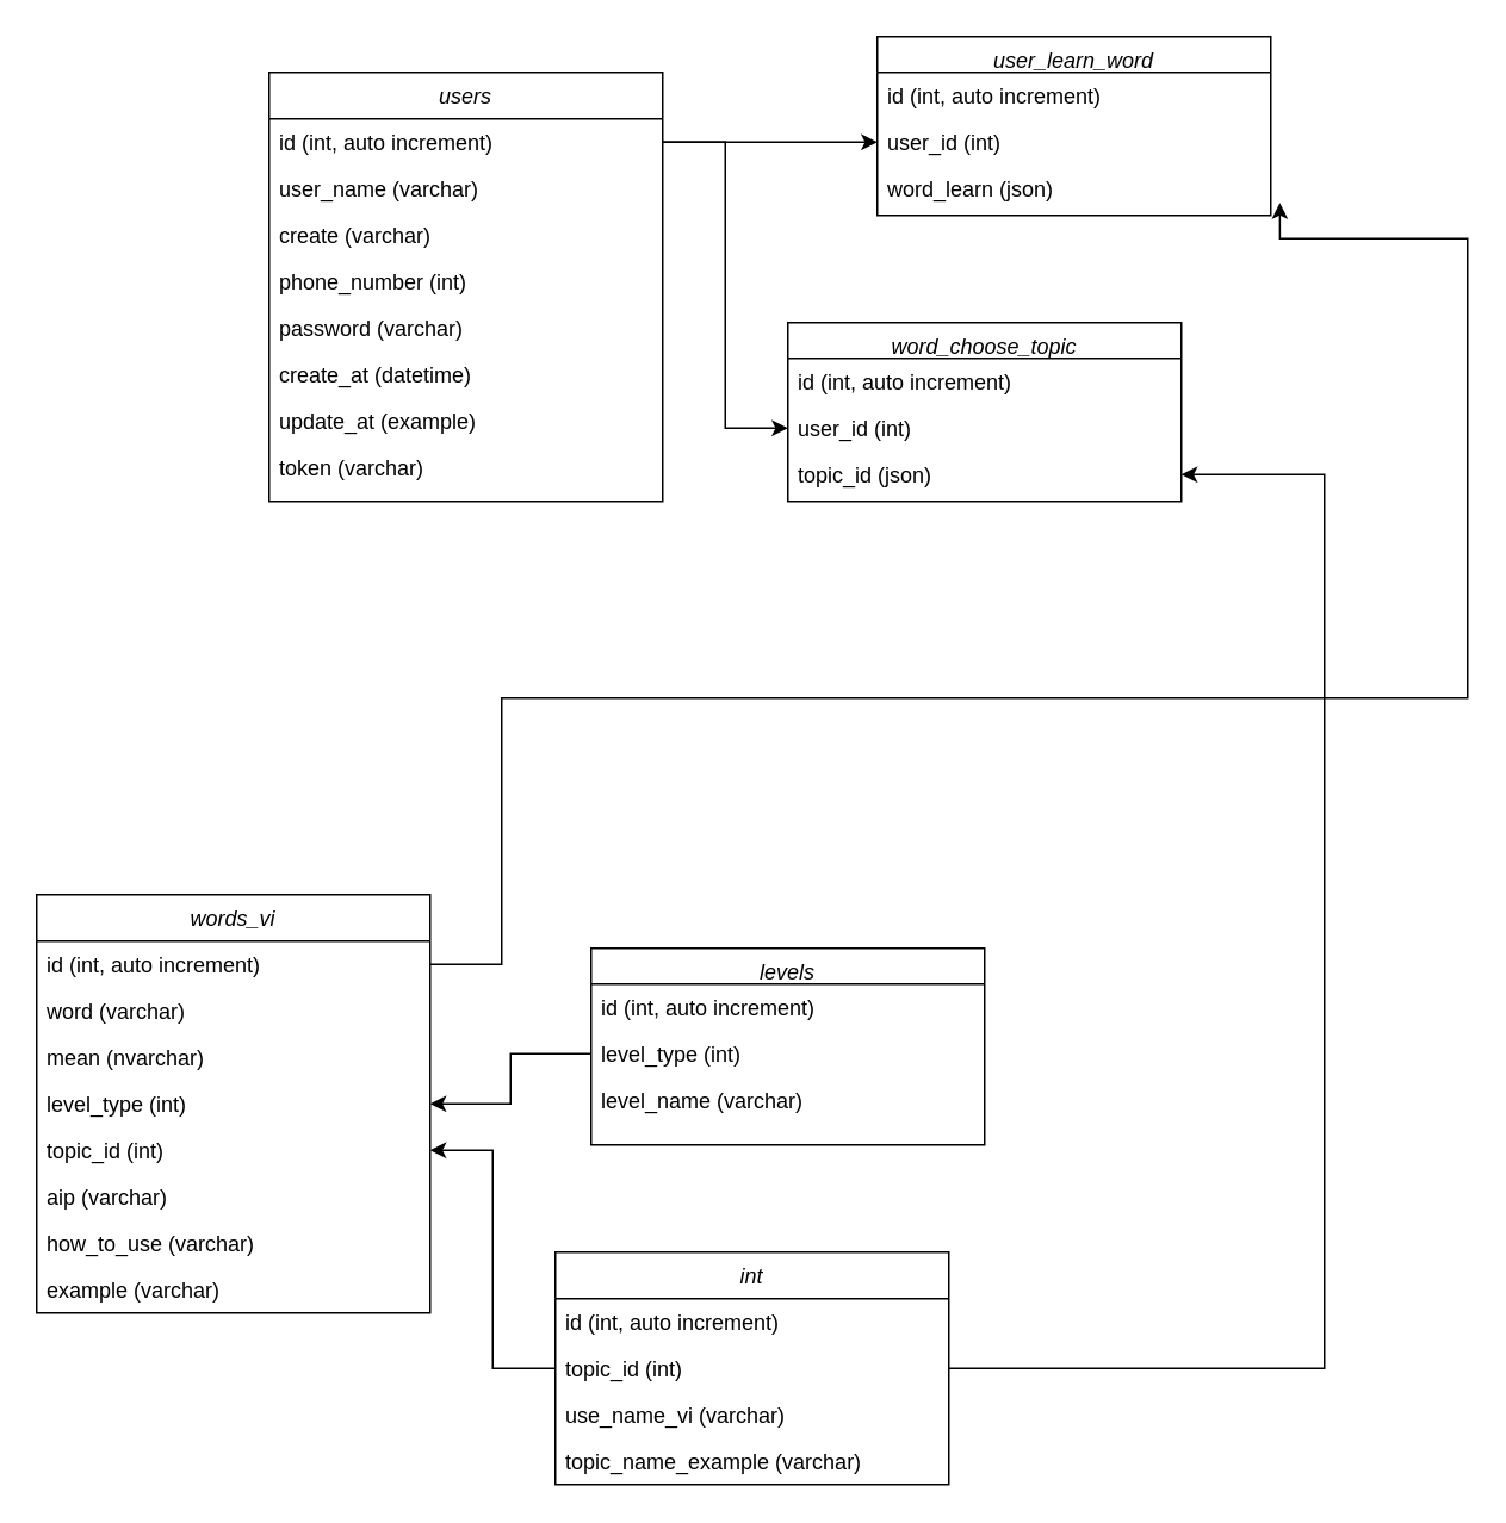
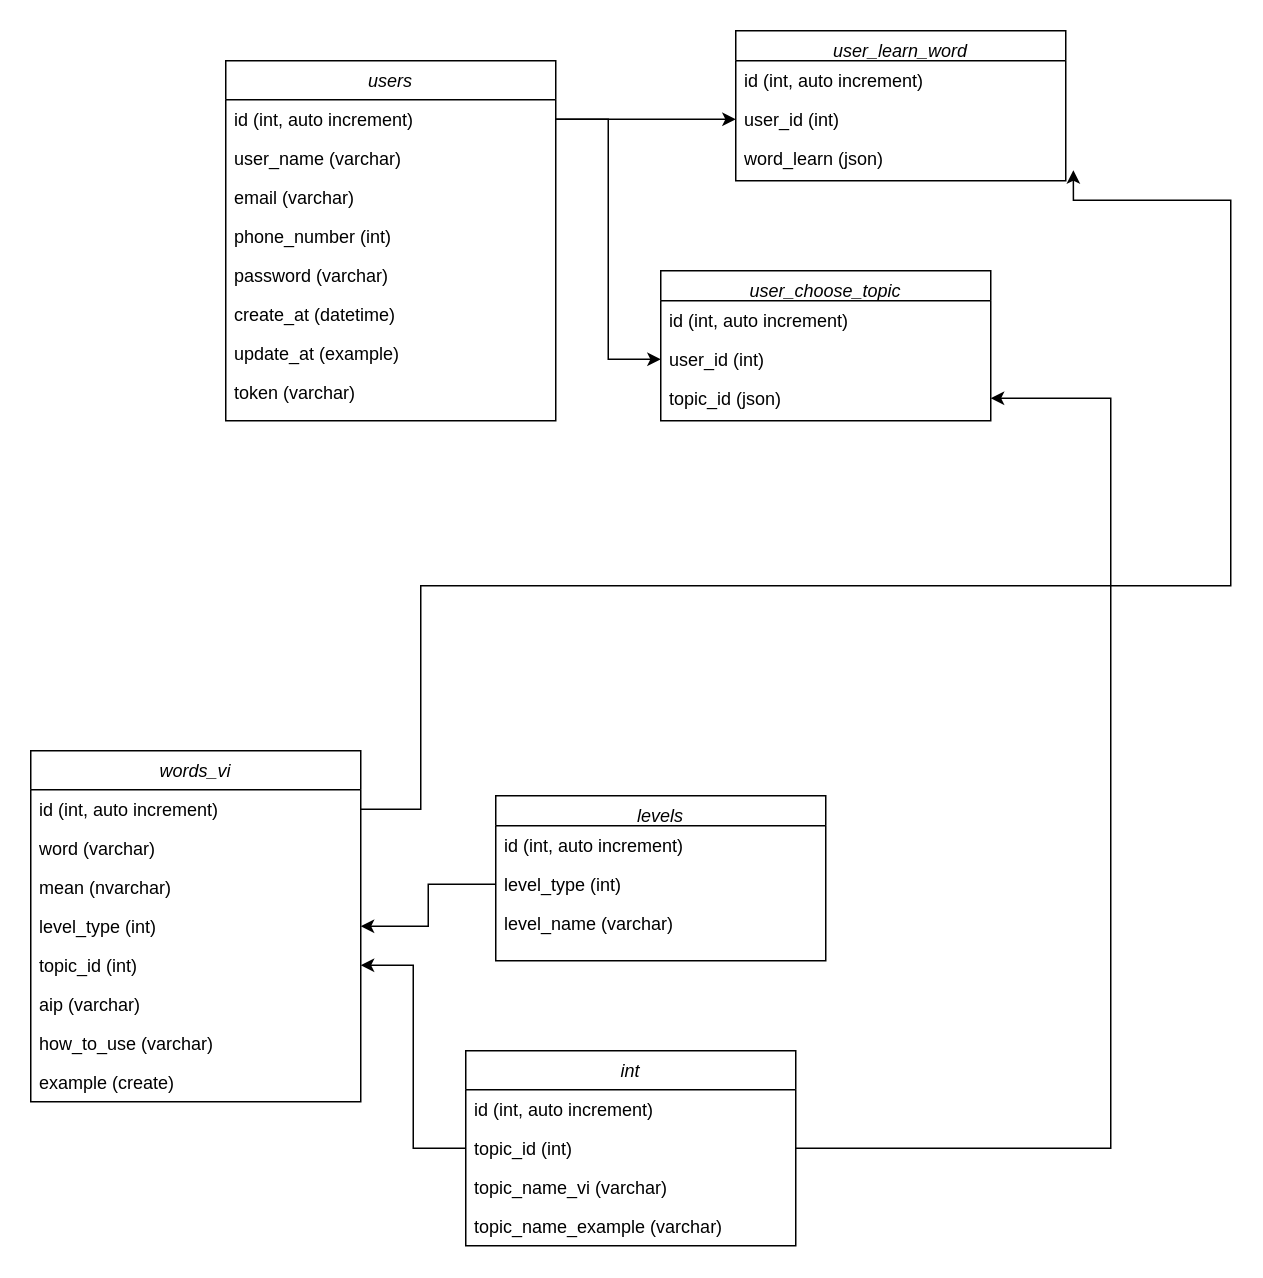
  <mxCell id="0" />
  <mxCell id="1" parent="0" />
  <mxCell id="2" value="users" style="swimlane;fontStyle=2;align=center;verticalAlign=top;childLayout=stackLayout;horizontal=1;startSize=26;horizontalStack=0;resizeParent=1;resizeLast=0;collapsible=1;marginBottom=0;rounded=0;shadow=0;strokeWidth=1;" parent="1" vertex="1"><mxGeometry x="150" y="40" width="220" height="240" as="geometry"><mxRectangle x="230" y="140" width="160" height="26" as="alternateBounds" /></mxGeometry></mxCell>
  <mxCell id="3" value="id (int, auto increment)" style="text;align=left;verticalAlign=top;spacingLeft=4;spacingRight=4;overflow=hidden;rotatable=0;points=[[0,0.5],[1,0.5]];portConstraint=eastwest;" parent="2" vertex="1"><mxGeometry y="26" width="220" height="26" as="geometry" /></mxCell>
  <mxCell id="4" value="user_name (varchar)" style="text;align=left;verticalAlign=top;spacingLeft=4;spacingRight=4;overflow=hidden;rotatable=0;points=[[0,0.5],[1,0.5]];portConstraint=eastwest;rounded=0;shadow=0;html=0;" parent="2" vertex="1"><mxGeometry y="52" width="220" height="26" as="geometry" /></mxCell>
- <mxCell id="5" value="create (varchar)" style="text;align=left;verticalAlign=top;spacingLeft=4;spacingRight=4;overflow=hidden;rotatable=0;points=[[0,0.5],[1,0.5]];portConstraint=eastwest;rounded=0;shadow=0;html=0;" vertex="1" parent="2"><mxGeometry y="78" width="220" height="26" as="geometry" /></mxCell>
+ <mxCell id="5" value="email (varchar)" style="text;align=left;verticalAlign=top;spacingLeft=4;spacingRight=4;overflow=hidden;rotatable=0;points=[[0,0.5],[1,0.5]];portConstraint=eastwest;rounded=0;shadow=0;html=0;" vertex="1" parent="2"><mxGeometry y="78" width="220" height="26" as="geometry" /></mxCell>
  <mxCell id="6" value="phone_number (int)" style="text;align=left;verticalAlign=top;spacingLeft=4;spacingRight=4;overflow=hidden;rotatable=0;points=[[0,0.5],[1,0.5]];portConstraint=eastwest;rounded=0;shadow=0;html=0;" vertex="1" parent="2"><mxGeometry y="104" width="220" height="26" as="geometry" /></mxCell>
  <mxCell id="7" value="password (varchar)" style="text;align=left;verticalAlign=top;spacingLeft=4;spacingRight=4;overflow=hidden;rotatable=0;points=[[0,0.5],[1,0.5]];portConstraint=eastwest;rounded=0;shadow=0;html=0;" vertex="1" parent="2"><mxGeometry y="130" width="220" height="26" as="geometry" /></mxCell>
  <mxCell id="8" value="create_at (datetime)" style="text;align=left;verticalAlign=top;spacingLeft=4;spacingRight=4;overflow=hidden;rotatable=0;points=[[0,0.5],[1,0.5]];portConstraint=eastwest;rounded=0;shadow=0;html=0;" vertex="1" parent="2"><mxGeometry y="156" width="220" height="26" as="geometry" /></mxCell>
  <mxCell id="9" value="update_at (example)" style="text;align=left;verticalAlign=top;spacingLeft=4;spacingRight=4;overflow=hidden;rotatable=0;points=[[0,0.5],[1,0.5]];portConstraint=eastwest;rounded=0;shadow=0;html=0;" vertex="1" parent="2"><mxGeometry y="182" width="220" height="26" as="geometry" /></mxCell>
  <mxCell id="10" value="token (varchar)" style="text;align=left;verticalAlign=top;spacingLeft=4;spacingRight=4;overflow=hidden;rotatable=0;points=[[0,0.5],[1,0.5]];portConstraint=eastwest;rounded=0;shadow=0;html=0;" vertex="1" parent="2"><mxGeometry y="208" width="220" height="26" as="geometry" /></mxCell>
  <mxCell id="11" value="words_vi" style="swimlane;fontStyle=2;align=center;verticalAlign=top;childLayout=stackLayout;horizontal=1;startSize=26;horizontalStack=0;resizeParent=1;resizeLast=0;collapsible=1;marginBottom=0;rounded=0;shadow=0;strokeWidth=1;" vertex="1" parent="1"><mxGeometry x="20" y="500" width="220" height="234" as="geometry"><mxRectangle x="230" y="140" width="160" height="26" as="alternateBounds" /></mxGeometry></mxCell>
  <mxCell id="12" value="id (int, auto increment)" style="text;align=left;verticalAlign=top;spacingLeft=4;spacingRight=4;overflow=hidden;rotatable=0;points=[[0,0.5],[1,0.5]];portConstraint=eastwest;" vertex="1" parent="11"><mxGeometry y="26" width="220" height="26" as="geometry" /></mxCell>
  <mxCell id="13" value="word (varchar)" style="text;align=left;verticalAlign=top;spacingLeft=4;spacingRight=4;overflow=hidden;rotatable=0;points=[[0,0.5],[1,0.5]];portConstraint=eastwest;rounded=0;shadow=0;html=0;" vertex="1" parent="11"><mxGeometry y="52" width="220" height="26" as="geometry" /></mxCell>
  <mxCell id="14" value="mean (nvarchar)" style="text;align=left;verticalAlign=top;spacingLeft=4;spacingRight=4;overflow=hidden;rotatable=0;points=[[0,0.5],[1,0.5]];portConstraint=eastwest;rounded=0;shadow=0;html=0;" vertex="1" parent="11"><mxGeometry y="78" width="220" height="26" as="geometry" /></mxCell>
  <mxCell id="15" value="level_type (int)" style="text;align=left;verticalAlign=top;spacingLeft=4;spacingRight=4;overflow=hidden;rotatable=0;points=[[0,0.5],[1,0.5]];portConstraint=eastwest;rounded=0;shadow=0;html=0;" vertex="1" parent="11"><mxGeometry y="104" width="220" height="26" as="geometry" /></mxCell>
  <mxCell id="16" value="topic_id (int)" style="text;align=left;verticalAlign=top;spacingLeft=4;spacingRight=4;overflow=hidden;rotatable=0;points=[[0,0.5],[1,0.5]];portConstraint=eastwest;rounded=0;shadow=0;html=0;" vertex="1" parent="11"><mxGeometry y="130" width="220" height="26" as="geometry" /></mxCell>
  <mxCell id="17" value="aip (varchar)" style="text;align=left;verticalAlign=top;spacingLeft=4;spacingRight=4;overflow=hidden;rotatable=0;points=[[0,0.5],[1,0.5]];portConstraint=eastwest;rounded=0;shadow=0;html=0;" vertex="1" parent="11"><mxGeometry y="156" width="220" height="26" as="geometry" /></mxCell>
  <mxCell id="18" value="how_to_use (varchar)" style="text;align=left;verticalAlign=top;spacingLeft=4;spacingRight=4;overflow=hidden;rotatable=0;points=[[0,0.5],[1,0.5]];portConstraint=eastwest;rounded=0;shadow=0;html=0;" vertex="1" parent="11"><mxGeometry y="182" width="220" height="26" as="geometry" /></mxCell>
- <mxCell id="19" value="example (varchar)" style="text;align=left;verticalAlign=top;spacingLeft=4;spacingRight=4;overflow=hidden;rotatable=0;points=[[0,0.5],[1,0.5]];portConstraint=eastwest;rounded=0;shadow=0;html=0;" vertex="1" parent="11"><mxGeometry y="208" width="220" height="26" as="geometry" /></mxCell>
+ <mxCell id="19" value="example (create)" style="text;align=left;verticalAlign=top;spacingLeft=4;spacingRight=4;overflow=hidden;rotatable=0;points=[[0,0.5],[1,0.5]];portConstraint=eastwest;rounded=0;shadow=0;html=0;" vertex="1" parent="11"><mxGeometry y="208" width="220" height="26" as="geometry" /></mxCell>
  <mxCell id="20" value="levels" style="swimlane;fontStyle=2;align=center;verticalAlign=top;childLayout=stackLayout;horizontal=1;startSize=20;horizontalStack=0;resizeParent=1;resizeLast=0;collapsible=1;marginBottom=0;rounded=0;shadow=0;strokeWidth=1;" vertex="1" parent="1"><mxGeometry x="330" y="530" width="220" height="110" as="geometry"><mxRectangle x="360" y="530" width="160" height="26" as="alternateBounds" /></mxGeometry></mxCell>
  <mxCell id="21" value="id (int, auto increment)" style="text;align=left;verticalAlign=top;spacingLeft=4;spacingRight=4;overflow=hidden;rotatable=0;points=[[0,0.5],[1,0.5]];portConstraint=eastwest;" vertex="1" parent="20"><mxGeometry y="20" width="220" height="26" as="geometry" /></mxCell>
  <mxCell id="22" value="level_type (int)" style="text;align=left;verticalAlign=top;spacingLeft=4;spacingRight=4;overflow=hidden;rotatable=0;points=[[0,0.5],[1,0.5]];portConstraint=eastwest;rounded=0;shadow=0;html=0;" vertex="1" parent="20"><mxGeometry y="46" width="220" height="26" as="geometry" /></mxCell>
  <mxCell id="23" value="level_name (varchar)" style="text;align=left;verticalAlign=top;spacingLeft=4;spacingRight=4;overflow=hidden;rotatable=0;points=[[0,0.5],[1,0.5]];portConstraint=eastwest;rounded=0;shadow=0;html=0;" vertex="1" parent="20"><mxGeometry y="72" width="220" height="26" as="geometry" /></mxCell>
  <mxCell id="24" value="int" style="swimlane;fontStyle=2;align=center;verticalAlign=top;childLayout=stackLayout;horizontal=1;startSize=26;horizontalStack=0;resizeParent=1;resizeLast=0;collapsible=1;marginBottom=0;rounded=0;shadow=0;strokeWidth=1;" vertex="1" parent="1"><mxGeometry x="310" y="700" width="220" height="130" as="geometry"><mxRectangle x="230" y="140" width="160" height="26" as="alternateBounds" /></mxGeometry></mxCell>
  <mxCell id="25" value="id (int, auto increment)" style="text;align=left;verticalAlign=top;spacingLeft=4;spacingRight=4;overflow=hidden;rotatable=0;points=[[0,0.5],[1,0.5]];portConstraint=eastwest;" vertex="1" parent="24"><mxGeometry y="26" width="220" height="26" as="geometry" /></mxCell>
  <mxCell id="26" value="topic_id (int)" style="text;align=left;verticalAlign=top;spacingLeft=4;spacingRight=4;overflow=hidden;rotatable=0;points=[[0,0.5],[1,0.5]];portConstraint=eastwest;" vertex="1" parent="24"><mxGeometry y="52" width="220" height="26" as="geometry" /></mxCell>
- <mxCell id="27" value="use_name_vi (varchar)" style="text;align=left;verticalAlign=top;spacingLeft=4;spacingRight=4;overflow=hidden;rotatable=0;points=[[0,0.5],[1,0.5]];portConstraint=eastwest;rounded=0;shadow=0;html=0;" vertex="1" parent="24"><mxGeometry y="78" width="220" height="26" as="geometry" /></mxCell>
+ <mxCell id="27" value="topic_name_vi (varchar)" style="text;align=left;verticalAlign=top;spacingLeft=4;spacingRight=4;overflow=hidden;rotatable=0;points=[[0,0.5],[1,0.5]];portConstraint=eastwest;rounded=0;shadow=0;html=0;" vertex="1" parent="24"><mxGeometry y="78" width="220" height="26" as="geometry" /></mxCell>
  <mxCell id="28" value="topic_name_example (varchar)" style="text;align=left;verticalAlign=top;spacingLeft=4;spacingRight=4;overflow=hidden;rotatable=0;points=[[0,0.5],[1,0.5]];portConstraint=eastwest;rounded=0;shadow=0;html=0;" vertex="1" parent="24"><mxGeometry y="104" width="220" height="26" as="geometry" /></mxCell>
  <mxCell id="29" style="edgeStyle=orthogonalEdgeStyle;rounded=0;orthogonalLoop=1;jettySize=auto;html=1;" edge="1" parent="1" source="26" target="16"><mxGeometry relative="1" as="geometry" /></mxCell>
  <mxCell id="30" style="edgeStyle=orthogonalEdgeStyle;rounded=0;orthogonalLoop=1;jettySize=auto;html=1;exitX=0;exitY=0.5;exitDx=0;exitDy=0;" edge="1" parent="1" source="22" target="15"><mxGeometry relative="1" as="geometry" /></mxCell>
  <mxCell id="31" value="user_learn_word" style="swimlane;fontStyle=2;align=center;verticalAlign=top;childLayout=stackLayout;horizontal=1;startSize=20;horizontalStack=0;resizeParent=1;resizeLast=0;collapsible=1;marginBottom=0;rounded=0;shadow=0;strokeWidth=1;" vertex="1" parent="1"><mxGeometry x="490" y="20" width="220" height="100" as="geometry"><mxRectangle x="360" y="530" width="160" height="26" as="alternateBounds" /></mxGeometry></mxCell>
  <mxCell id="32" value="id (int, auto increment)" style="text;align=left;verticalAlign=top;spacingLeft=4;spacingRight=4;overflow=hidden;rotatable=0;points=[[0,0.5],[1,0.5]];portConstraint=eastwest;" vertex="1" parent="31"><mxGeometry y="20" width="220" height="26" as="geometry" /></mxCell>
  <mxCell id="33" value="user_id (int)" style="text;align=left;verticalAlign=top;spacingLeft=4;spacingRight=4;overflow=hidden;rotatable=0;points=[[0,0.5],[1,0.5]];portConstraint=eastwest;rounded=0;shadow=0;html=0;" vertex="1" parent="31"><mxGeometry y="46" width="220" height="26" as="geometry" /></mxCell>
  <mxCell id="34" value="word_learn (json)" style="text;align=left;verticalAlign=top;spacingLeft=4;spacingRight=4;overflow=hidden;rotatable=0;points=[[0,0.5],[1,0.5]];portConstraint=eastwest;rounded=0;shadow=0;html=0;" vertex="1" parent="31"><mxGeometry y="72" width="220" height="26" as="geometry" /></mxCell>
- <mxCell id="35" value="word_choose_topic" style="swimlane;fontStyle=2;align=center;verticalAlign=top;childLayout=stackLayout;horizontal=1;startSize=20;horizontalStack=0;resizeParent=1;resizeLast=0;collapsible=1;marginBottom=0;rounded=0;shadow=0;strokeWidth=1;" vertex="1" parent="1"><mxGeometry x="440" y="180" width="220" height="100" as="geometry"><mxRectangle x="360" y="530" width="160" height="26" as="alternateBounds" /></mxGeometry></mxCell>
+ <mxCell id="35" value="user_choose_topic" style="swimlane;fontStyle=2;align=center;verticalAlign=top;childLayout=stackLayout;horizontal=1;startSize=20;horizontalStack=0;resizeParent=1;resizeLast=0;collapsible=1;marginBottom=0;rounded=0;shadow=0;strokeWidth=1;" vertex="1" parent="1"><mxGeometry x="440" y="180" width="220" height="100" as="geometry"><mxRectangle x="360" y="530" width="160" height="26" as="alternateBounds" /></mxGeometry></mxCell>
  <mxCell id="36" value="id (int, auto increment)" style="text;align=left;verticalAlign=top;spacingLeft=4;spacingRight=4;overflow=hidden;rotatable=0;points=[[0,0.5],[1,0.5]];portConstraint=eastwest;" vertex="1" parent="35"><mxGeometry y="20" width="220" height="26" as="geometry" /></mxCell>
  <mxCell id="37" value="user_id (int)" style="text;align=left;verticalAlign=top;spacingLeft=4;spacingRight=4;overflow=hidden;rotatable=0;points=[[0,0.5],[1,0.5]];portConstraint=eastwest;rounded=0;shadow=0;html=0;" vertex="1" parent="35"><mxGeometry y="46" width="220" height="26" as="geometry" /></mxCell>
  <mxCell id="38" value="topic_id (json)" style="text;align=left;verticalAlign=top;spacingLeft=4;spacingRight=4;overflow=hidden;rotatable=0;points=[[0,0.5],[1,0.5]];portConstraint=eastwest;rounded=0;shadow=0;html=0;" vertex="1" parent="35"><mxGeometry y="72" width="220" height="26" as="geometry" /></mxCell>
  <mxCell id="39" style="edgeStyle=orthogonalEdgeStyle;rounded=0;orthogonalLoop=1;jettySize=auto;html=1;" edge="1" parent="1" source="3" target="33"><mxGeometry relative="1" as="geometry" /></mxCell>
  <mxCell id="40" style="edgeStyle=orthogonalEdgeStyle;rounded=0;orthogonalLoop=1;jettySize=auto;html=1;entryX=0;entryY=0.5;entryDx=0;entryDy=0;" edge="1" parent="1" source="3" target="37"><mxGeometry relative="1" as="geometry" /></mxCell>
  <mxCell id="41" style="edgeStyle=orthogonalEdgeStyle;rounded=0;orthogonalLoop=1;jettySize=auto;html=1;entryX=1;entryY=0.5;entryDx=0;entryDy=0;" edge="1" parent="1" source="26" target="38"><mxGeometry relative="1" as="geometry"><Array as="points"><mxPoint x="740" y="765" /><mxPoint x="740" y="265" /></Array></mxGeometry></mxCell>
  <mxCell id="42" style="edgeStyle=orthogonalEdgeStyle;rounded=0;orthogonalLoop=1;jettySize=auto;html=1;entryX=1.023;entryY=0.808;entryDx=0;entryDy=0;entryPerimeter=0;" edge="1" parent="1" source="12" target="34"><mxGeometry relative="1" as="geometry"><Array as="points"><mxPoint x="280" y="539" /><mxPoint x="280" y="390" /><mxPoint x="820" y="390" /><mxPoint x="820" y="133" /></Array></mxGeometry></mxCell>
